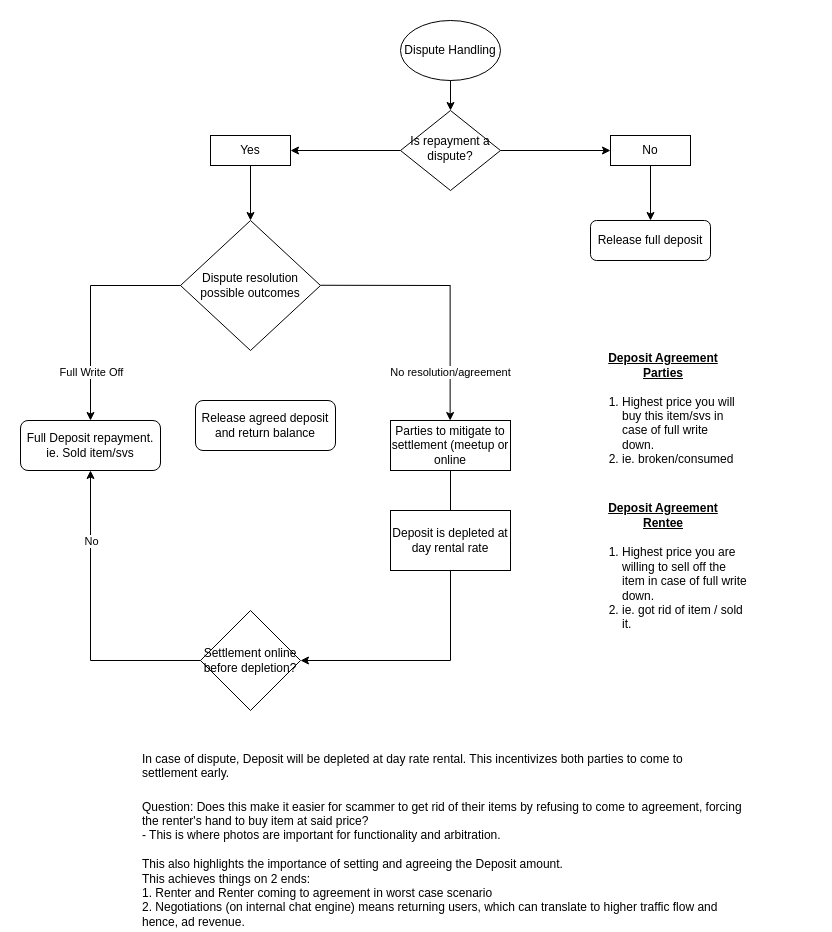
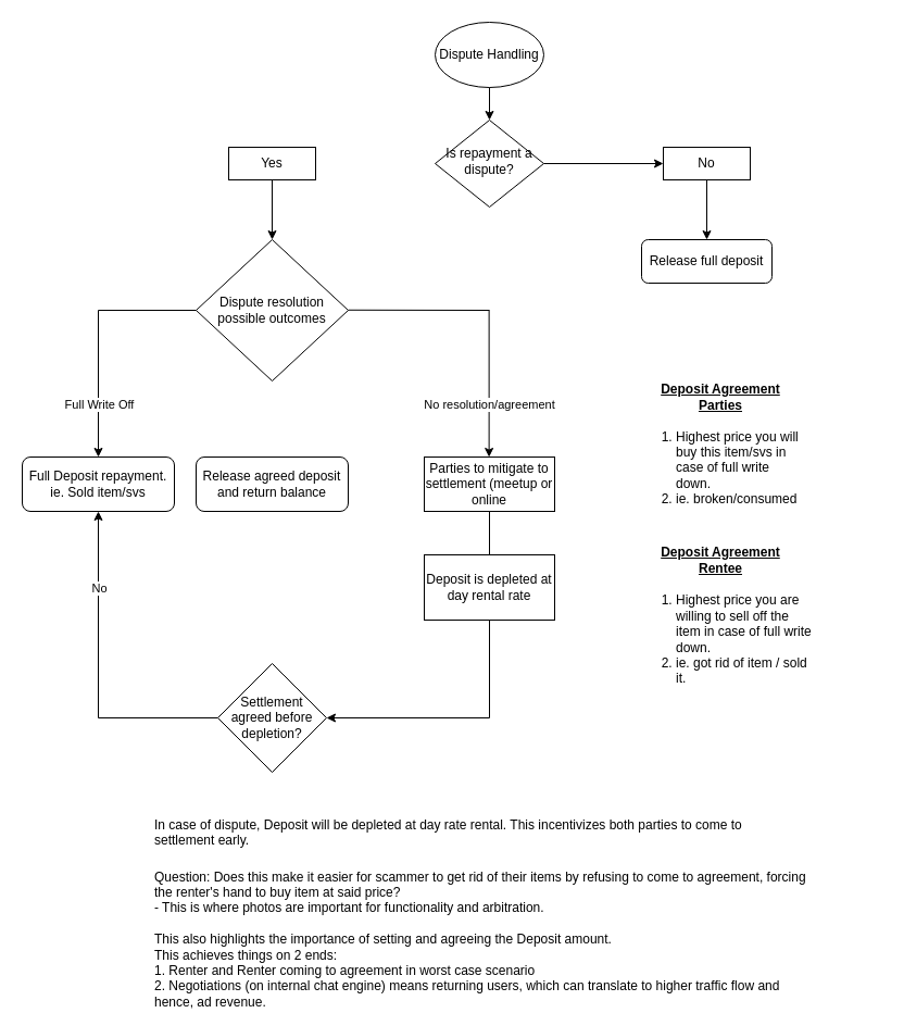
  <mxCell id="0" />
  <mxCell id="1" parent="0" />
  <mxCell id="2" value="Is repayment a dispute?" style="rhombus;whiteSpace=wrap;html=1;shadow=0;fontFamily=Helvetica;fontSize=12;align=center;strokeWidth=1;spacing=6;spacingTop=-4;" parent="1" vertex="1"><mxGeometry x="400" y="110" width="100" height="80" as="geometry" /></mxCell>
  <mxCell id="3" value="Release full deposit" style="rounded=1;whiteSpace=wrap;html=1;fontSize=12;glass=0;strokeWidth=1;shadow=0;" parent="1" vertex="1"><mxGeometry x="590" y="220" width="120" height="40" as="geometry" /></mxCell>
  <mxCell id="4" value="Yes" style="rounded=0;whiteSpace=wrap;html=1;" parent="1" vertex="1"><mxGeometry x="210" y="135" width="80" height="30" as="geometry" /></mxCell>
  <mxCell id="5" value="No" style="rounded=0;whiteSpace=wrap;html=1;" parent="1" vertex="1"><mxGeometry x="610" y="135" width="80" height="30" as="geometry" /></mxCell>
  <mxCell id="6" value="" style="endArrow=classic;html=1;rounded=0;" parent="1" edge="1"><mxGeometry width="50" height="50" relative="1" as="geometry"><mxPoint x="450" y="70" as="sourcePoint" /><mxPoint x="450" y="110" as="targetPoint" /></mxGeometry></mxCell>
- <mxCell id="7" value="" style="endArrow=classic;html=1;rounded=0;exitX=0;exitY=0.5;exitDx=0;exitDy=0;entryX=1;entryY=0.5;entryDx=0;entryDy=0;" parent="1" source="2" target="4" edge="1"><mxGeometry width="50" height="50" relative="1" as="geometry"><mxPoint x="400" y="360" as="sourcePoint" /><mxPoint x="450" y="310" as="targetPoint" /></mxGeometry></mxCell>
  <mxCell id="8" value="" style="endArrow=classic;html=1;rounded=0;exitX=1;exitY=0.5;exitDx=0;exitDy=0;entryX=0;entryY=0.5;entryDx=0;entryDy=0;" parent="1" source="2" target="5" edge="1"><mxGeometry width="50" height="50" relative="1" as="geometry"><mxPoint x="400" y="360" as="sourcePoint" /><mxPoint x="450" y="310" as="targetPoint" /></mxGeometry></mxCell>
  <mxCell id="9" value="" style="endArrow=classic;html=1;rounded=0;exitX=0.5;exitY=1;exitDx=0;exitDy=0;entryX=0.5;entryY=0;entryDx=0;entryDy=0;" parent="1" source="5" target="3" edge="1"><mxGeometry width="50" height="50" relative="1" as="geometry"><mxPoint x="400" y="360" as="sourcePoint" /><mxPoint x="450" y="310" as="targetPoint" /></mxGeometry></mxCell>
  <mxCell id="10" value="Dispute resolution possible outcomes" style="rhombus;whiteSpace=wrap;html=1;" parent="1" vertex="1"><mxGeometry x="180" y="220" width="140" height="130" as="geometry" /></mxCell>
  <mxCell id="11" value="" style="endArrow=classic;html=1;rounded=0;exitX=0.5;exitY=1;exitDx=0;exitDy=0;entryX=0.5;entryY=0;entryDx=0;entryDy=0;" parent="1" source="4" target="10" edge="1"><mxGeometry width="50" height="50" relative="1" as="geometry"><mxPoint x="400" y="360" as="sourcePoint" /><mxPoint x="450" y="310" as="targetPoint" /></mxGeometry></mxCell>
  <mxCell id="12" value="" style="endArrow=none;html=1;rounded=0;exitX=0;exitY=0.5;exitDx=0;exitDy=0;" parent="1" source="10" edge="1"><mxGeometry width="50" height="50" relative="1" as="geometry"><mxPoint x="400" y="360" as="sourcePoint" /><mxPoint x="90" y="285" as="targetPoint" /></mxGeometry></mxCell>
  <mxCell id="13" value="" style="endArrow=classic;html=1;rounded=0;" parent="1" edge="1"><mxGeometry relative="1" as="geometry"><mxPoint x="90" y="285" as="sourcePoint" /><mxPoint x="90" y="420" as="targetPoint" /></mxGeometry></mxCell>
  <mxCell id="14" value="Full Write Off" style="edgeLabel;resizable=0;html=1;align=center;verticalAlign=middle;" parent="13" connectable="0" vertex="1"><mxGeometry relative="1" as="geometry"><mxPoint y="18" as="offset" /></mxGeometry></mxCell>
  <mxCell id="15" value="" style="endArrow=none;html=1;rounded=0;" parent="1" edge="1"><mxGeometry width="50" height="50" relative="1" as="geometry"><mxPoint x="450" y="285" as="sourcePoint" /><mxPoint x="320" y="284.75" as="targetPoint" /></mxGeometry></mxCell>
  <mxCell id="16" value="" style="endArrow=classic;html=1;rounded=0;" parent="1" edge="1"><mxGeometry relative="1" as="geometry"><mxPoint x="449.64" y="285" as="sourcePoint" /><mxPoint x="449.64" y="420" as="targetPoint" /></mxGeometry></mxCell>
  <mxCell id="17" value="No resolution/agreement" style="edgeLabel;resizable=0;html=1;align=center;verticalAlign=middle;" parent="16" connectable="0" vertex="1"><mxGeometry relative="1" as="geometry"><mxPoint y="18" as="offset" /></mxGeometry></mxCell>
  <mxCell id="18" value="Full Deposit repayment.&lt;br&gt;ie. Sold item/svs" style="rounded=1;whiteSpace=wrap;html=1;fontSize=12;glass=0;strokeWidth=1;shadow=0;" parent="1" vertex="1"><mxGeometry x="20" y="420" width="140" height="50" as="geometry" /></mxCell>
- <mxCell id="19" value="Release agreed deposit and return balance" style="rounded=1;whiteSpace=wrap;html=1;fontSize=12;glass=0;strokeWidth=1;shadow=0;" parent="1" vertex="1"><mxGeometry x="195" y="400" width="140" height="50" as="geometry" /></mxCell>
+ <mxCell id="19" value="Release agreed deposit and return balance" style="rounded=1;whiteSpace=wrap;html=1;fontSize=12;glass=0;strokeWidth=1;shadow=0;" parent="1" vertex="1"><mxGeometry x="180" y="420" width="140" height="50" as="geometry" /></mxCell>
  <mxCell id="20" value="Parties to mitigate to settlement (meetup or online" style="rounded=0;whiteSpace=wrap;html=1;" parent="1" vertex="1"><mxGeometry x="390" y="420" width="120" height="50" as="geometry" /></mxCell>
- <mxCell id="21" value="Settlement online before depletion?" style="rhombus;whiteSpace=wrap;html=1;" parent="1" vertex="1"><mxGeometry x="200" y="610" width="100" height="100" as="geometry" /></mxCell>
+ <mxCell id="21" value="Settlement agreed before depletion?" style="rhombus;whiteSpace=wrap;html=1;" parent="1" vertex="1"><mxGeometry x="200" y="610" width="100" height="100" as="geometry" /></mxCell>
  <mxCell id="22" value="" style="endArrow=classic;html=1;rounded=0;entryX=1;entryY=0.5;entryDx=0;entryDy=0;" parent="1" target="21" edge="1"><mxGeometry width="50" height="50" relative="1" as="geometry"><mxPoint x="450" y="660" as="sourcePoint" /><mxPoint x="340" y="500" as="targetPoint" /></mxGeometry></mxCell>
  <mxCell id="23" value="" style="endArrow=classic;html=1;rounded=0;entryX=0.5;entryY=1;entryDx=0;entryDy=0;" parent="1" target="18" edge="1"><mxGeometry relative="1" as="geometry"><mxPoint x="90" y="660" as="sourcePoint" /><mxPoint x="360" y="520" as="targetPoint" /></mxGeometry></mxCell>
  <mxCell id="24" value="No" style="edgeLabel;resizable=0;html=1;align=center;verticalAlign=middle;" parent="23" connectable="0" vertex="1"><mxGeometry relative="1" as="geometry"><mxPoint y="-25" as="offset" /></mxGeometry></mxCell>
  <mxCell id="25" value="" style="endArrow=none;html=1;rounded=0;entryX=0;entryY=0.5;entryDx=0;entryDy=0;" parent="1" target="21" edge="1"><mxGeometry width="50" height="50" relative="1" as="geometry"><mxPoint x="90" y="660" as="sourcePoint" /><mxPoint x="340" y="500" as="targetPoint" /></mxGeometry></mxCell>
  <mxCell id="26" value="Deposit is depleted at day rental rate" style="rounded=0;whiteSpace=wrap;html=1;" parent="1" vertex="1"><mxGeometry x="390" y="510" width="120" height="60" as="geometry" /></mxCell>
  <mxCell id="27" value="" style="endArrow=none;html=1;rounded=0;exitX=0.5;exitY=1;exitDx=0;exitDy=0;entryX=0.5;entryY=0;entryDx=0;entryDy=0;" parent="1" source="20" target="26" edge="1"><mxGeometry width="50" height="50" relative="1" as="geometry"><mxPoint x="450" y="420" as="sourcePoint" /><mxPoint x="500" y="370" as="targetPoint" /></mxGeometry></mxCell>
  <mxCell id="28" value="" style="endArrow=none;html=1;rounded=0;exitX=0.5;exitY=1;exitDx=0;exitDy=0;" parent="1" source="26" edge="1"><mxGeometry width="50" height="50" relative="1" as="geometry"><mxPoint x="450" y="420" as="sourcePoint" /><mxPoint x="450" y="660" as="targetPoint" /></mxGeometry></mxCell>
  <mxCell id="29" value="" style="group" parent="1" vertex="1" connectable="0"><mxGeometry x="580" y="330" width="230" height="340" as="geometry" /></mxCell>
  <mxCell id="30" value="Deposit Agreement&lt;br&gt;Parties" style="text;strokeColor=none;fillColor=none;html=1;whiteSpace=wrap;verticalAlign=middle;overflow=hidden;fontStyle=5;align=center;" parent="29" vertex="1"><mxGeometry x="7.5" width="150" height="70" as="geometry" /></mxCell>
  <mxCell id="31" value="Deposit Agreement&lt;br&gt;Rentee" style="text;strokeColor=none;fillColor=none;html=1;whiteSpace=wrap;verticalAlign=middle;overflow=hidden;fontStyle=5;align=center;" parent="29" vertex="1"><mxGeometry x="7.5" y="150" width="150" height="70" as="geometry" /></mxCell>
  <mxCell id="32" value="&lt;ol&gt;&lt;li&gt;Highest price you will buy this item/svs in case of full write down.&amp;nbsp;&lt;/li&gt;&lt;li&gt;ie. broken/consumed&lt;/li&gt;&lt;/ol&gt;" style="text;strokeColor=none;fillColor=none;html=1;whiteSpace=wrap;verticalAlign=middle;overflow=hidden;" parent="29" vertex="1"><mxGeometry y="20" width="165" height="160" as="geometry" /></mxCell>
  <mxCell id="33" value="&lt;ol&gt;&lt;li&gt;Highest price you are willing to sell off the item in case of full write down.&lt;/li&gt;&lt;li&gt;ie. got rid of item / sold it.&lt;/li&gt;&lt;/ol&gt;" style="text;strokeColor=none;fillColor=none;html=1;whiteSpace=wrap;verticalAlign=middle;overflow=hidden;" parent="29" vertex="1"><mxGeometry y="175" width="167.5" height="165" as="geometry" /></mxCell>
  <mxCell id="34" value="In case of dispute, Deposit will be depleted at day rate rental. This incentivizes both parties to come to settlement&amp;nbsp;early.&lt;p style=&quot;margin: 0px; font-variant-numeric: normal; font-variant-east-asian: normal; font-variant-alternates: normal; font-kerning: auto; font-optical-sizing: auto; font-feature-settings: normal; font-variation-settings: normal; font-variant-position: normal; font-stretch: normal; font-size: 13px; line-height: normal; font-family: &amp;quot;Helvetica Neue&amp;quot;; min-height: 15px;&quot; class=&quot;p2&quot;&gt;&lt;br&gt;&lt;/p&gt;Question: Does this make it easier for scammer to get rid of their items by refusing to come to agreement, forcing the renter's hand to buy item at said price?&lt;br&gt;- This is where photos are important for functionality and arbitration.&lt;br&gt;&amp;nbsp;&lt;br&gt;This also highlights the importance of setting and agreeing the Deposit amount.&amp;nbsp;&lt;br&gt;This achieves things on 2 ends:&lt;br&gt;1. Renter and Renter coming to agreement in worst case scenario&lt;br&gt;2. Negotiations (on internal chat engine) means returning users, which can translate to higher traffic flow and hence, ad revenue." style="text;html=1;strokeColor=none;fillColor=none;align=left;verticalAlign=middle;whiteSpace=wrap;rounded=0;" parent="1" vertex="1"><mxGeometry x="140" y="770" width="610" height="140" as="geometry" /></mxCell>
  <mxCell id="35" value="Dispute Handling" style="ellipse;whiteSpace=wrap;html=1;" vertex="1" parent="1"><mxGeometry x="400" width="100" height="60" as="geometry" y="20" /></mxCell>
